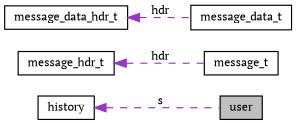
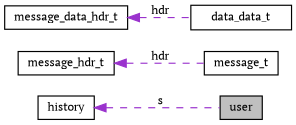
  digraph {
    fontname="PT Serif"
    rankdir=LR
    node [color=black fillcolor=white fontname="PT Serif" fontsize=10 shape=record style=filled]
    edge [color=darkorchid3 dir=back fontname="PT Serif" fontsize=10 labelfontname=Helvetica labelfontsize=10 style=dashed]
    n1 [fillcolor=grey75 fontcolor=black height=0.2 label=user width=0.4]
    n2 [height=0.2 label=history width=0.4]
    n3 [height=0.2 label=message_t width=0.4]
-   n4 [height=0.2 label=message_data_t width=0.4]
+   n4 [height=0.2 label=data_data_t width=0.4]
    n5 [height=0.2 label=message_data_hdr_t width=0.4]
    n6 [height=0.2 label=message_hdr_t width=0.4]
    n2 -> n1 [label=" s"]
    n5 -> n4 [label=" hdr"]
    n6 -> n3 [label=" hdr"]
  }
